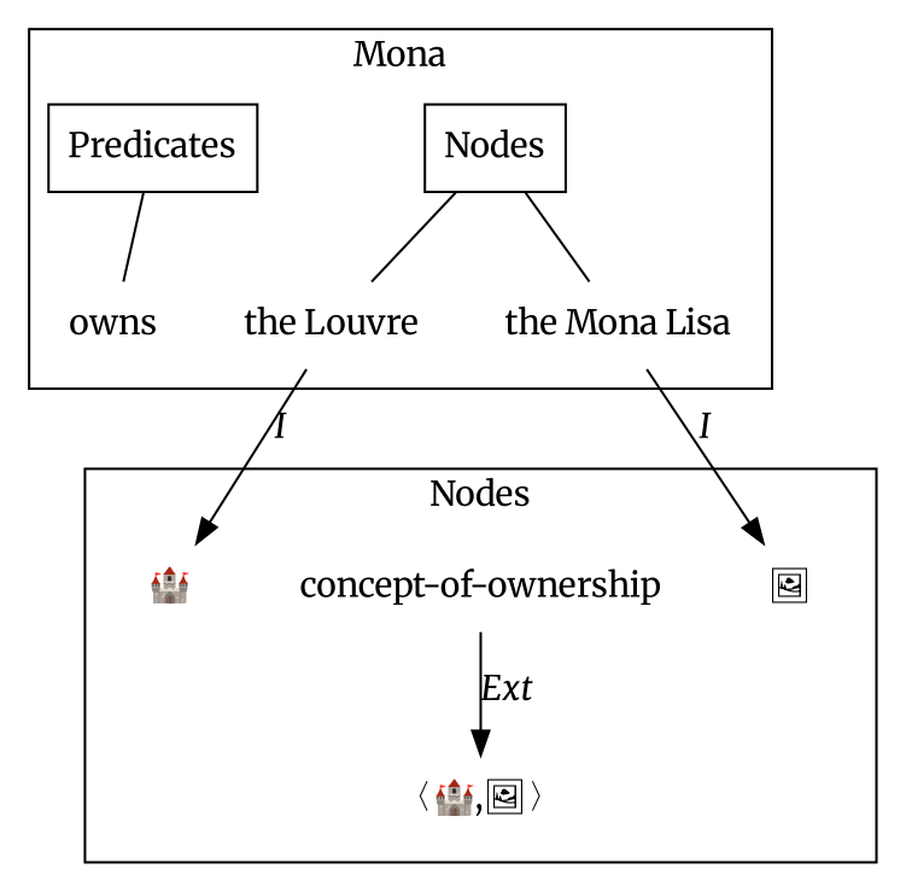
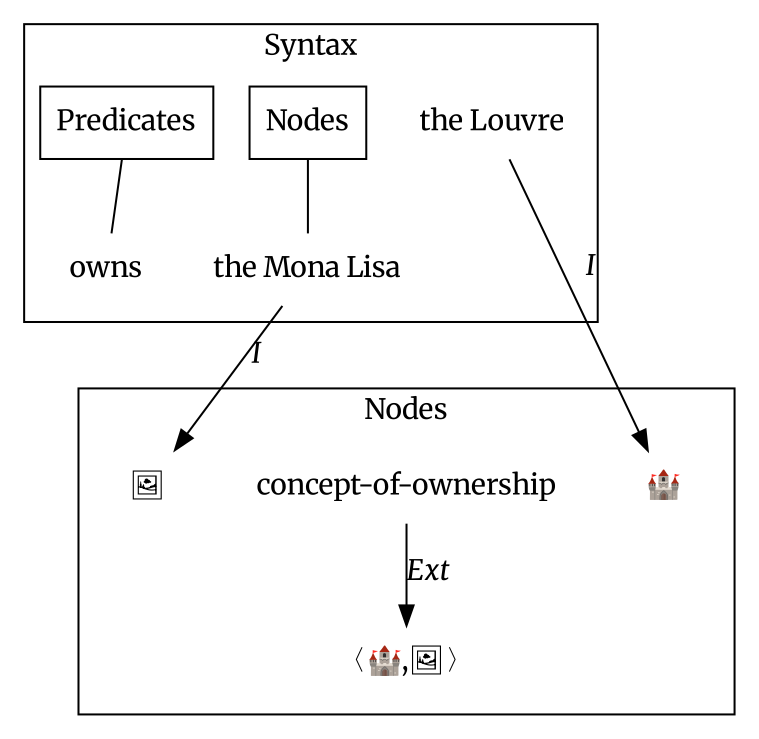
  digraph {
    fontname=Merriweather
    node [fontname=Merriweather shape=none]
    edge [fontname=Merriweather]
    n1 [label=<Nodes> shape=rect]
    n2 [label=<Predicates> shape=rect]
    n3 [label=<the Louvre>]
    n4 [label=<owns>]
    n5 [label=<the Mona Lisa>]
    n6 [label=<🏰>]
    n7 [label=<concept-of-ownership>]
    n8 [label=<🖼>]
    n9 [label=<〈🏰,🖼〉>]
    subgraph cluster_1 {
-     label=Mona
+     label=Syntax
      n1
      n2
      n3
      n4
      n5
    }
    subgraph cluster_2 {
      label=Nodes
      n6
      n7
      n8
      n9
    }
-   n1 -> n3 [dir=none]
    n1 -> n5 [dir=none]
    n2 -> n4 [dir=none]
    n3 -> n6 [label=<<i>I</i>>]
    n5 -> n8 [label=<<i>I</i>>]
    n7 -> n9 [label=<<i>Ext</i>>]
  }
